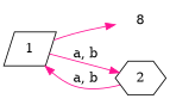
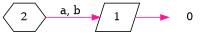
  digraph {
    rankdir=LR
    edge [color=deeppink]
-   0 [shape=none label=8]
+   0 [shape=none]
    n2 [label=1 shape=parallelogram]
    n3 [label=2 shape=hexagon]
    n2 -> 0
-   n2 -> n3 [label="a, b"]
    n3 -> n2 [label="a, b"]
  }
